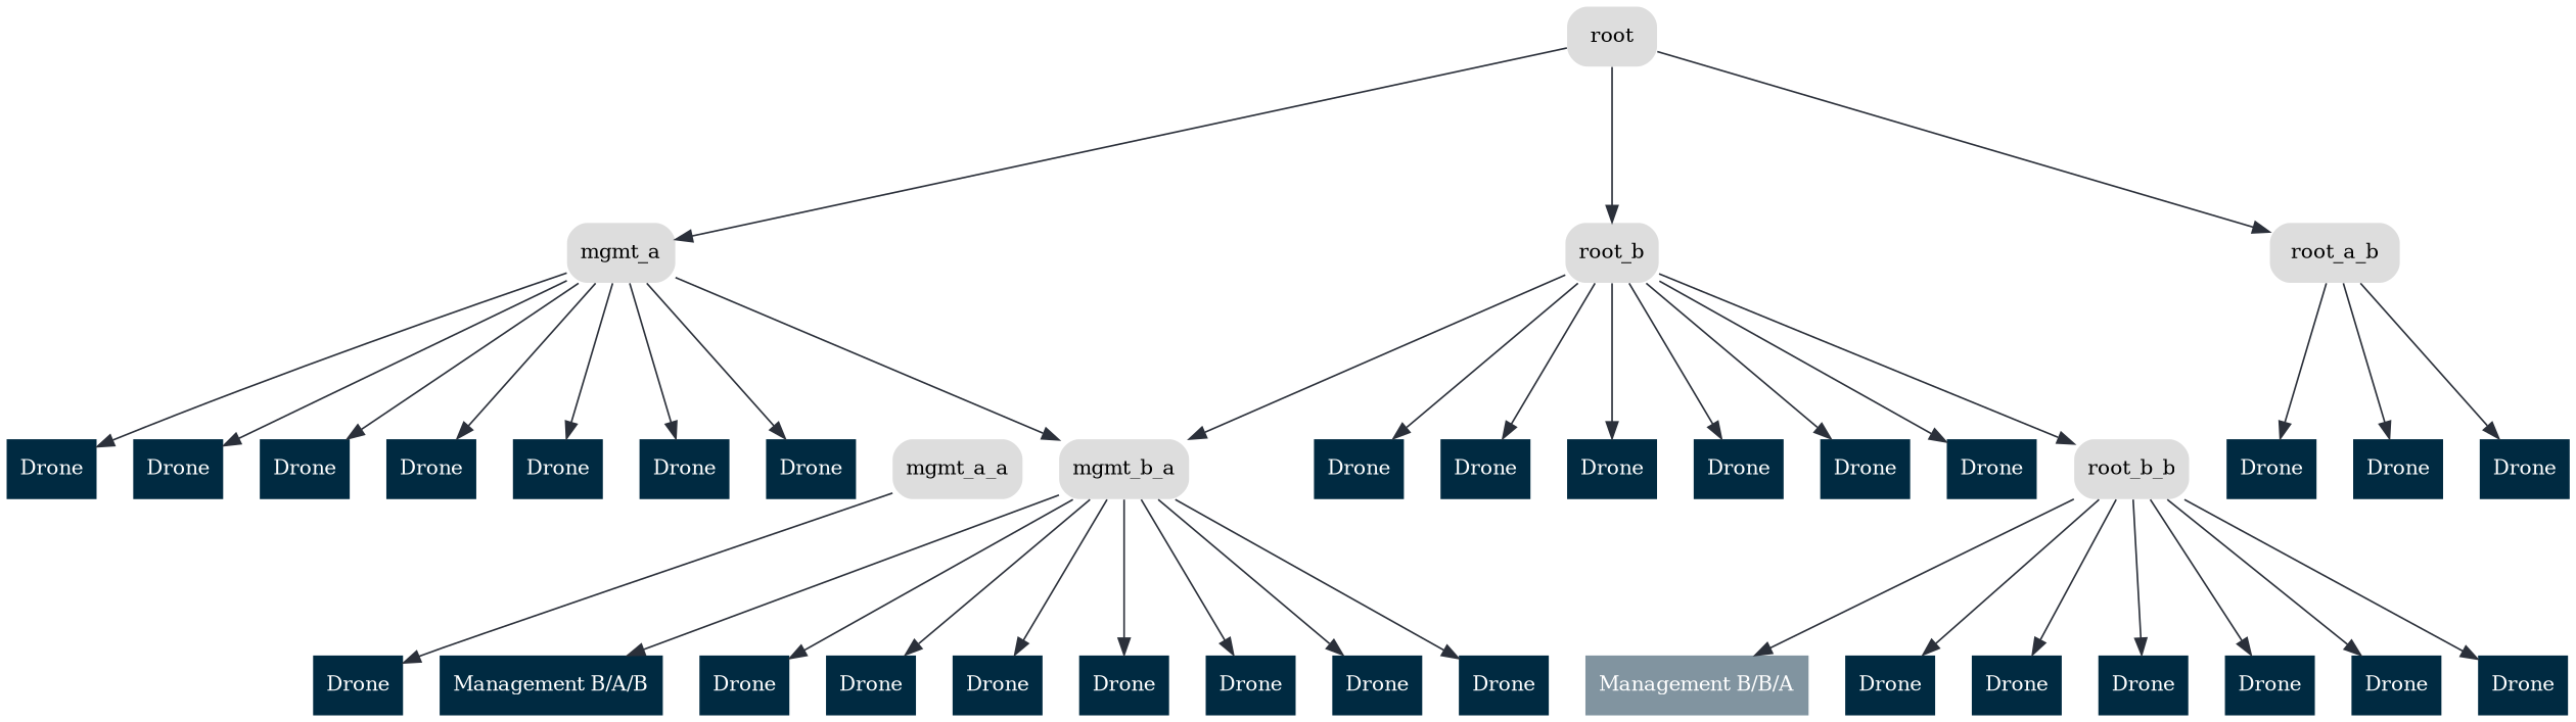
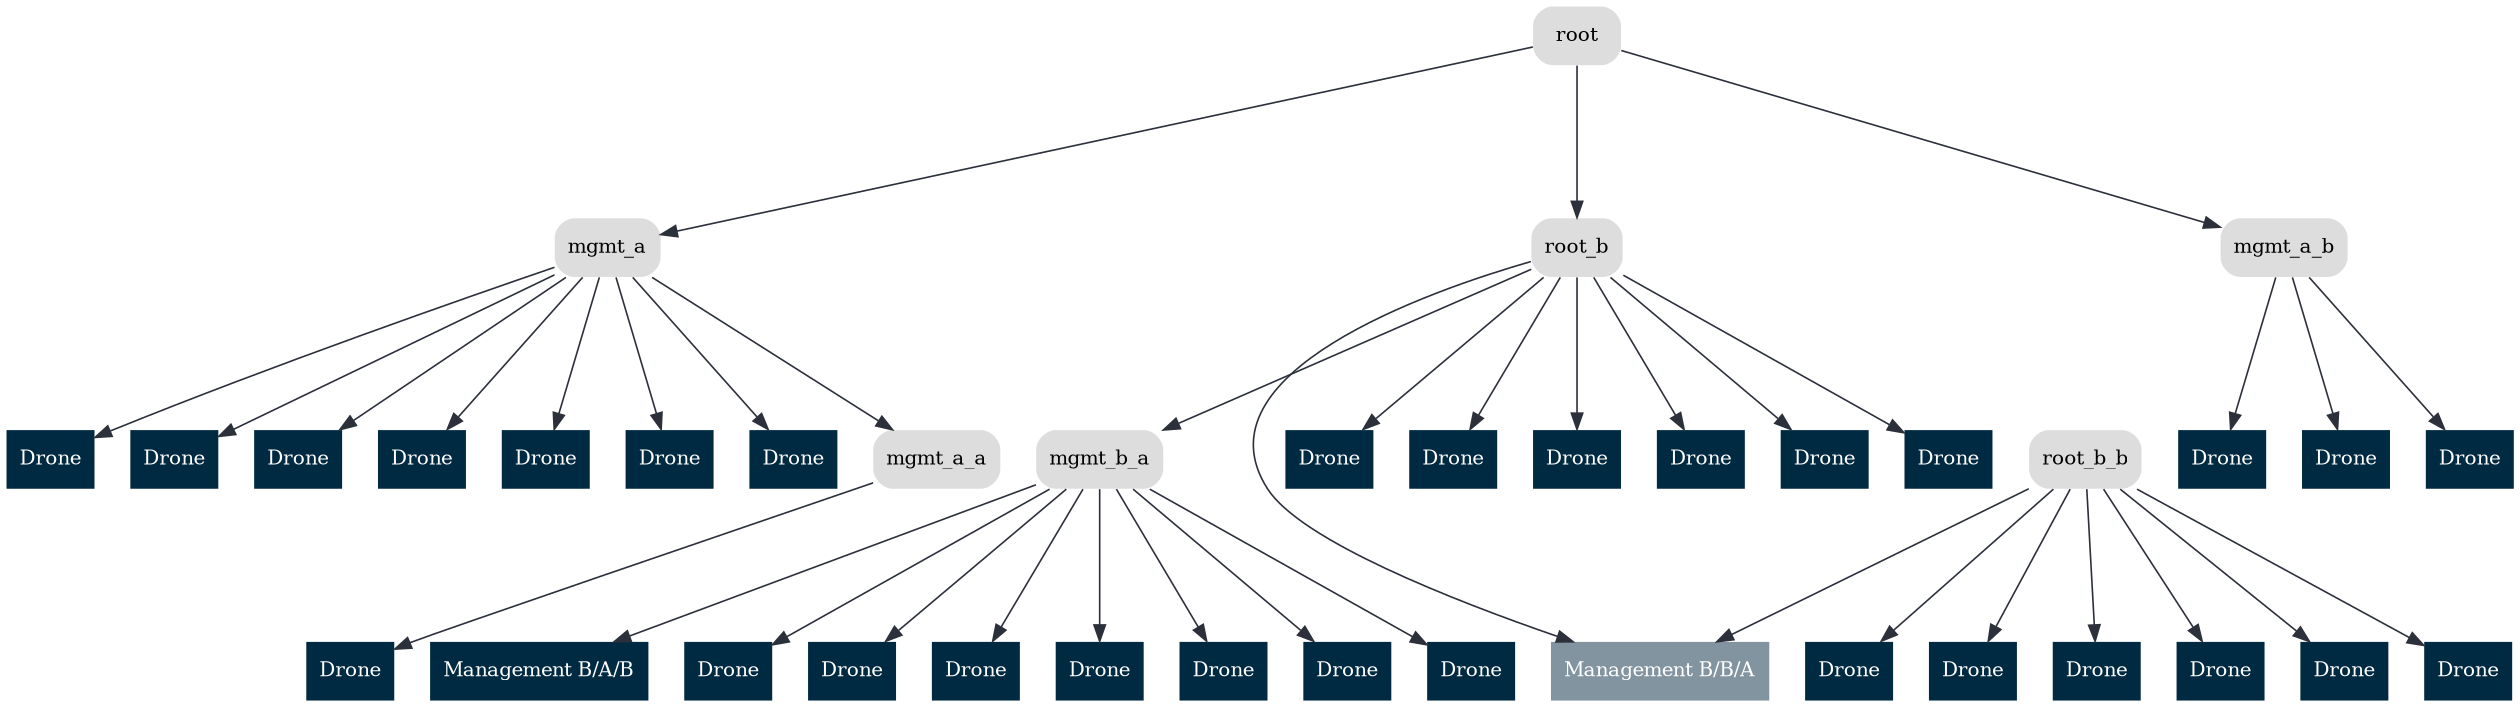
  digraph {
    fontname=Lato
    labelloc=t
    nodesep=0.3
    rankdir=TB
    ranksep=1.3
    splines=true
    node [color="#dddddd" fillcolor="#002a41" fontcolor="#ffffff" fontsize=12 penwidth=1 shape=plaintext style="filled, dashed"]
    edge [color="#2B303A" fontname=Lato fontsize=8]
    n1 [label="Management B/A/B"]
    n2 [fillcolor="#8194a0" label="Management B/B/A"]
    n3 [label=Drone]
    n4 [label=Drone]
    n5 [label=Drone]
    n6 [label=Drone]
    n7 [label=Drone]
    n8 [label=Drone]
    n9 [label=Drone]
    n10 [label=Drone]
    n11 [label=Drone]
    n12 [label=Drone]
    n13 [label=Drone]
    n14 [label=Drone]
    n15 [label=Drone]
    n16 [label=Drone]
    n17 [label=Drone]
    n18 [label=Drone]
    n19 [label=Drone]
    n20 [label=Drone]
    n21 [label=Drone]
    n22 [label=Drone]
    n23 [label=Drone]
    n24 [label=Drone]
    n25 [label=Drone]
    n26 [label=Drone]
    n27 [label=Drone]
    n28 [label=Drone]
    n29 [label=Drone]
    n30 [label=Drone]
    n31 [label=Drone]
    n32 [label=Drone]
    root [fillcolor="#dddddd" fontcolor="#000000" style="filled, rounded"]
    mgmt_a [fillcolor="#dddddd" fontcolor="#000000" style="filled, rounded"]
    n35 [fillcolor="#dddddd" fontcolor="#000000" label=root_b style="filled, rounded"]
-   mgmt_a_b [fillcolor="#dddddd" fontcolor="#000000" style="filled, rounded" label=root_a_b]
+   mgmt_a_b [fillcolor="#dddddd" fontcolor="#000000" style="filled, rounded"]
    mgmt_a_a [fillcolor="#dddddd" fontcolor="#000000" style="filled, rounded"]
    mgmt_b_a [fillcolor="#dddddd" fontcolor="#000000" style="filled, rounded"]
    n39 [fillcolor="#dddddd" fontcolor="#000000" label=root_b_b style="filled, rounded"]
    root -> mgmt_a
    root -> n35
    root -> mgmt_a_b
    mgmt_a -> n3
    mgmt_a -> n21
    mgmt_a -> n22
    mgmt_a -> n23
    mgmt_a -> n24
    mgmt_a -> n25
    mgmt_a -> n26
-   mgmt_a -> mgmt_b_a
+   mgmt_a -> mgmt_a_a
    n35 -> n27
    n35 -> n28
    n35 -> n29
    n35 -> n30
    n35 -> n31
    n35 -> n32
    n35 -> mgmt_b_a
-   n35 -> n39
+   n35 -> n2
    mgmt_a_b -> n5
    mgmt_a_b -> n6
    mgmt_a_b -> n7
    mgmt_a_a -> n4
    mgmt_b_a -> n1
    mgmt_b_a -> n8
    mgmt_b_a -> n9
    mgmt_b_a -> n10
    mgmt_b_a -> n11
    mgmt_b_a -> n12
    mgmt_b_a -> n13
    mgmt_b_a -> n14
    n39 -> n2
    n39 -> n15
    n39 -> n16
    n39 -> n17
    n39 -> n18
    n39 -> n19
    n39 -> n20
  }
